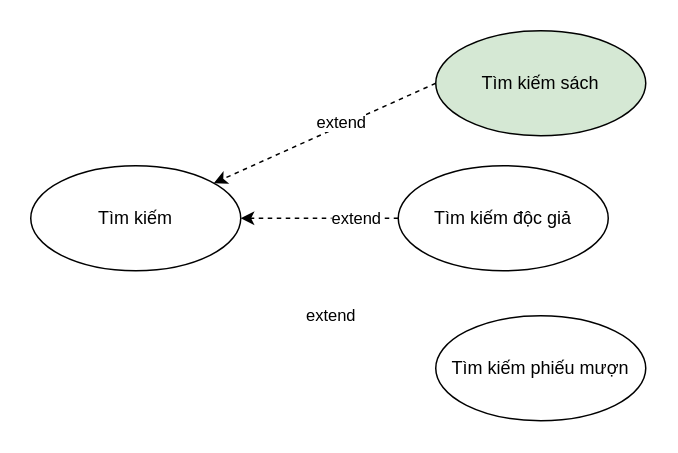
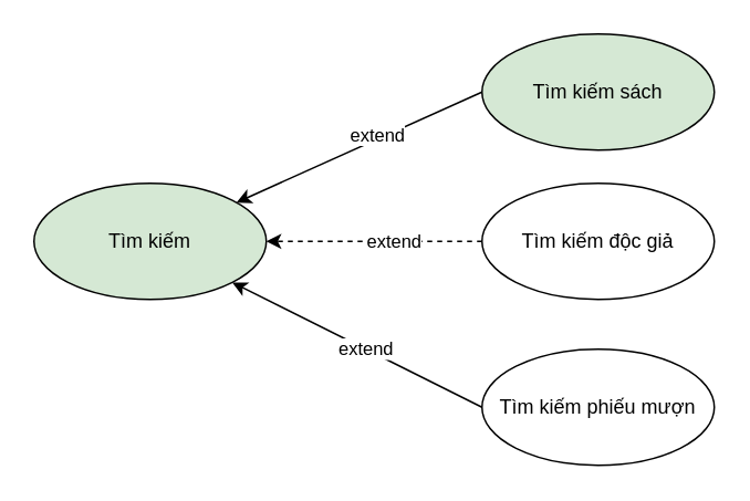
  <mxCell id="0" />
  <mxCell id="1" parent="0" />
- <mxCell id="2" style="rounded=0;orthogonalLoop=1;jettySize=auto;html=1;exitX=0;exitY=0.5;exitDx=0;exitDy=0;dashed=1;" edge="1" parent="1" source="7" target="6"><mxGeometry relative="1" as="geometry" /></mxCell>
+ <mxCell id="2" style="rounded=0;orthogonalLoop=1;jettySize=auto;html=1;exitX=0;exitY=0.5;exitDx=0;exitDy=0;" edge="1" parent="1" source="7" target="6"><mxGeometry relative="1" as="geometry" /></mxCell>
  <mxCell id="3" value="extend" style="edgeLabel;html=1;align=center;verticalAlign=middle;resizable=0;points=[];" vertex="1" connectable="0" parent="2"><mxGeometry x="-0.163" y="-3" relative="1" as="geometry"><mxPoint as="offset" /></mxGeometry></mxCell>
  <mxCell id="4" style="rounded=0;orthogonalLoop=1;jettySize=auto;html=1;exitX=0;exitY=0.5;exitDx=0;exitDy=0;dashed=1;" edge="1" parent="1" source="8" target="6"><mxGeometry relative="1" as="geometry" /></mxCell>
- <mxCell id="6" value="Tìm kiếm" style="ellipse;whiteSpace=wrap;html=1;" vertex="1" parent="1"><mxGeometry x="20" y="110" width="140" height="70" as="geometry" /></mxCell>
+ <mxCell id="5" style="rounded=0;orthogonalLoop=1;jettySize=auto;html=1;exitX=0;exitY=0.5;exitDx=0;exitDy=0;" edge="1" parent="1" source="9" target="6"><mxGeometry relative="1" as="geometry" /></mxCell>
+ <mxCell id="6" value="Tìm kiếm" style="ellipse;whiteSpace=wrap;html=1;fillColor=#d5e8d4;" vertex="1" parent="1"><mxGeometry x="20" y="110" width="140" height="70" as="geometry" /></mxCell>
  <mxCell id="7" value="Tìm kiếm sách" style="ellipse;whiteSpace=wrap;html=1;fillColor=#d5e8d4;" vertex="1" parent="1"><mxGeometry x="290" y="20" width="140" height="70" as="geometry" /></mxCell>
- <mxCell id="8" value="Tìm kiếm độc giả" style="ellipse;whiteSpace=wrap;html=1;" vertex="1" parent="1"><mxGeometry x="265" y="110" width="140" height="70" as="geometry" /></mxCell>
+ <mxCell id="8" value="Tìm kiếm độc giả" style="ellipse;whiteSpace=wrap;html=1;" vertex="1" parent="1"><mxGeometry x="290" y="110" width="140" height="70" as="geometry" /></mxCell>
  <mxCell id="9" value="Tìm kiếm phiếu mượn" style="ellipse;whiteSpace=wrap;html=1;" vertex="1" parent="1"><mxGeometry x="290" y="210" width="140" height="70" as="geometry" /></mxCell>
  <mxCell id="10" value="extend" style="edgeLabel;html=1;align=center;verticalAlign=middle;resizable=0;points=[];" vertex="1" connectable="0" parent="1"><mxGeometry x="236.758" y="144.999" as="geometry" /></mxCell>
  <mxCell id="11" value="extend" style="edgeLabel;html=1;align=center;verticalAlign=middle;resizable=0;points=[];" vertex="1" connectable="0" parent="1"><mxGeometry x="219.998" y="209.999" as="geometry" /></mxCell>
